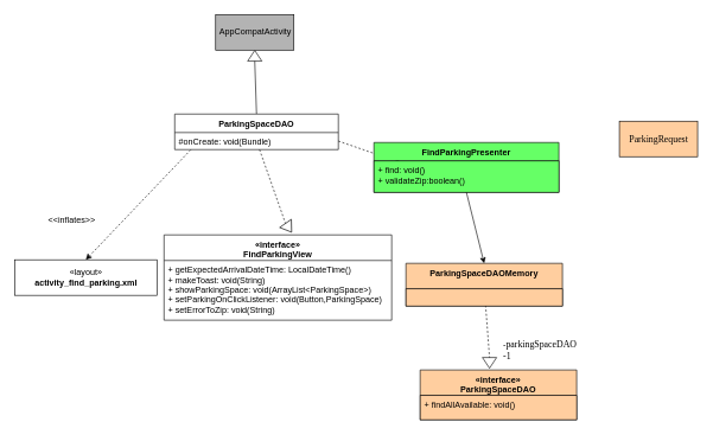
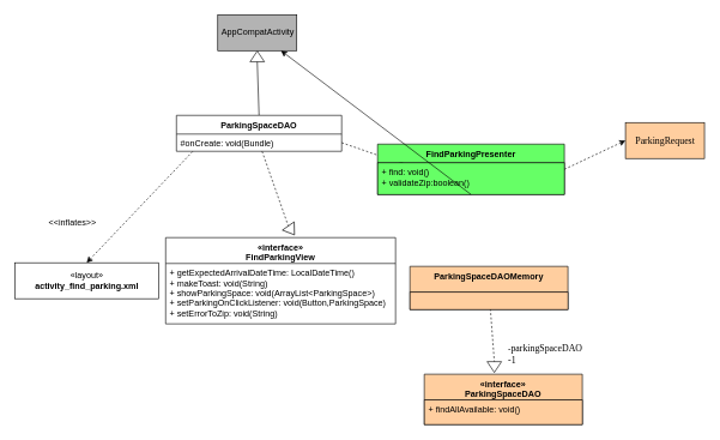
  <mxCell id="0" />
  <mxCell id="1" parent="0" />
  <mxCell id="2" value="AppCompatActivity" style="html=1;fillColor=#B3B3B3;strokeColor=#000000;" parent="1" vertex="1"><mxGeometry x="302.5" y="20" width="110" height="50" as="geometry" /></mxCell>
  <mxCell id="3" value="" style="triangle;whiteSpace=wrap;html=1;strokeColor=#000000;fillColor=#FFFFFF;rotation=-90;" parent="1" vertex="1"><mxGeometry x="350" y="68" width="15" height="20" as="geometry" /></mxCell>
  <mxCell id="4" value="" style="endArrow=none;html=1;entryX=0;entryY=0.5;entryDx=0;entryDy=0;exitX=0.5;exitY=0;exitDx=0;exitDy=0;" parent="1" source="10" target="3" edge="1"><mxGeometry width="50" height="50" relative="1" as="geometry"><mxPoint x="357.5" y="170" as="sourcePoint" /><mxPoint x="392.5" y="120" as="targetPoint" /></mxGeometry></mxCell>
  <mxCell id="5" value="" style="endArrow=classic;html=1;exitX=0.098;exitY=1.011;exitDx=0;exitDy=0;exitPerimeter=0;dashed=1;entryX=0.5;entryY=0;entryDx=0;entryDy=0;" parent="1" source="11" target="6" edge="1"><mxGeometry width="50" height="50" relative="1" as="geometry"><mxPoint x="282.5" y="340" as="sourcePoint" /><mxPoint x="252.5" y="330" as="targetPoint" /></mxGeometry></mxCell>
  <mxCell id="6" value="«layout»&lt;br&gt;&lt;b&gt;activity_find_parking.xml&lt;/b&gt;" style="html=1;strokeColor=#000000;fillColor=#FFFFFF;" parent="1" vertex="1"><mxGeometry x="20" y="365" width="200" height="50" as="geometry" /></mxCell>
  <mxCell id="7" value="" style="triangle;whiteSpace=wrap;html=1;strokeColor=#000000;fillColor=#FFFFFF;rotation=55;" parent="1" vertex="1"><mxGeometry x="397.5" y="310" width="15" height="20" as="geometry" /></mxCell>
  <mxCell id="8" value="" style="endArrow=none;html=1;entryX=0;entryY=0.5;entryDx=0;entryDy=0;dashed=1;" parent="1" source="11" target="7" edge="1"><mxGeometry width="50" height="50" relative="1" as="geometry"><mxPoint x="372.5" y="302.432" as="sourcePoint" /><mxPoint x="402.5" y="310" as="targetPoint" /></mxGeometry></mxCell>
  <mxCell id="9" value="" style="endArrow=classic;html=1;exitX=1;exitY=0.5;exitDx=0;exitDy=0;dashed=1;entryX=0.004;entryY=0.863;entryDx=0;entryDy=0;entryPerimeter=0;" parent="1" source="11" edge="1"><mxGeometry width="50" height="50" relative="1" as="geometry"><mxPoint x="535.68" y="220.004" as="sourcePoint" /><mxPoint x="563.14" y="228.438" as="targetPoint" /></mxGeometry></mxCell>
  <mxCell id="10" value="ParkingSpaceDAO" style="swimlane;fontStyle=1;align=center;verticalAlign=top;childLayout=stackLayout;horizontal=1;startSize=26;horizontalStack=0;resizeParent=1;resizeParentMax=0;resizeLast=0;collapsible=1;marginBottom=0;strokeColor=#000000;fillColor=#FFFFFF;" parent="1" vertex="1"><mxGeometry x="245" y="160" width="230" height="50" as="geometry" /></mxCell>
  <mxCell id="11" value="#onCreate: void(Bundle)" style="text;strokeColor=none;fillColor=none;align=left;verticalAlign=top;spacingLeft=4;spacingRight=4;overflow=hidden;rotatable=0;points=[[0,0.5],[1,0.5]];portConstraint=eastwest;" parent="10" vertex="1"><mxGeometry y="26" width="230" height="24" as="geometry" /></mxCell>
+ <mxCell id="12" value="" style="endArrow=classic;html=1;exitX=1;exitY=0.5;exitDx=0;exitDy=0;dashed=1;entryX=0;entryY=0.5;entryDx=0;entryDy=0;" parent="1" source="16" target="13" edge="1"><mxGeometry width="50" height="50" relative="1" as="geometry"><mxPoint x="752.5" y="212.28" as="sourcePoint" /><mxPoint x="822.5" y="190" as="targetPoint" /></mxGeometry></mxCell>
  <mxCell id="13" value="&lt;pre style=&quot;font-family: &amp;#34;consolas&amp;#34; ; font-size: 9.8pt&quot;&gt;ParkingRequest&lt;/pre&gt;" style="html=1;strokeColor=#000000;fillColor=#FFCE9F;gradientColor=none;" parent="1" vertex="1"><mxGeometry x="870" y="170" width="110" height="50" as="geometry" /></mxCell>
  <mxCell id="14" value="" style="triangle;whiteSpace=wrap;html=1;strokeColor=#000000;fillColor=#FFFFFF;rotation=90;" parent="1" vertex="1"><mxGeometry x="680" y="500" width="15" height="20" as="geometry" /></mxCell>
  <mxCell id="15" value="&amp;lt;&amp;lt;inflates&amp;gt;&amp;gt;" style="text;html=1;align=center;verticalAlign=middle;resizable=0;points=[];autosize=1;" parent="1" vertex="1"><mxGeometry x="60" y="300" width="80" height="20" as="geometry" /></mxCell>
  <mxCell id="16" value="FindParkingPresenter" style="swimlane;fontStyle=1;align=center;verticalAlign=top;childLayout=stackLayout;horizontal=1;startSize=26;horizontalStack=0;resizeParent=1;resizeParentMax=0;resizeLast=0;collapsible=1;marginBottom=0;strokeColor=#000000;fillColor=#66FF66;gradientColor=none;" parent="1" vertex="1"><mxGeometry x="525" y="200" width="260" height="70" as="geometry" /></mxCell>
  <mxCell id="17" value="+ find: void()&#10;+ validateZip:boolean()" style="text;strokeColor=#000000;fillColor=#66FF66;align=left;verticalAlign=top;spacingLeft=4;spacingRight=4;overflow=hidden;rotatable=0;points=[[0,0.5],[1,0.5]];portConstraint=eastwest;gradientColor=none;" parent="16" vertex="1"><mxGeometry y="26" width="260" height="44" as="geometry" /></mxCell>
  <mxCell id="18" value="«interface»&#10;FindParkingView&#10;" style="swimlane;fontStyle=1;align=center;verticalAlign=top;childLayout=stackLayout;horizontal=1;startSize=36;horizontalStack=0;resizeParent=1;resizeParentMax=0;resizeLast=0;collapsible=1;marginBottom=0;" parent="1" vertex="1"><mxGeometry x="230" y="330" width="320" height="120" as="geometry"><mxRectangle x="360" y="590" width="120" height="70" as="alternateBounds" /></mxGeometry></mxCell>
  <mxCell id="19" value="+ getExpectedArrivalDateTime: LocalDateTime()&#10;+ makeToast: void(String)&#10;+ showParkingSpace: void(ArrayList&lt;ParkingSpace&gt;)&#10;+ setParkingOnClickListener: void(Button,ParkingSpace)&#10;+ setErrorToZip: void(String)&#10;" style="text;align=left;verticalAlign=top;spacingLeft=4;spacingRight=4;overflow=hidden;rotatable=0;points=[[0,0.5],[1,0.5]];portConstraint=eastwest;" parent="18" vertex="1"><mxGeometry y="36" width="320" height="84" as="geometry" /></mxCell>
- <mxCell id="20" value="" style="endArrow=classic;html=1;entryX=0.5;entryY=0;entryDx=0;entryDy=0;exitX=0.5;exitY=1;exitDx=0;exitDy=0;" parent="1" source="16" target="23" edge="1"><mxGeometry width="50" height="50" relative="1" as="geometry"><mxPoint x="740" y="270" as="sourcePoint" /><mxPoint x="702.5" y="505.26" as="targetPoint" /></mxGeometry></mxCell>
+ <mxCell id="20" value="" style="endArrow=classic;html=1;exitX=0.5;exitY=1;exitDx=0;exitDy=0;" parent="1" source="16" target="2" edge="1"><mxGeometry width="50" height="50" relative="1" as="geometry"><mxPoint x="740" y="270" as="sourcePoint" /><mxPoint x="702.5" y="505.26" as="targetPoint" /></mxGeometry></mxCell>
  <mxCell id="21" value="" style="endArrow=none;html=1;dashed=1;exitX=0.509;exitY=0.958;exitDx=0;exitDy=0;exitPerimeter=0;entryX=0;entryY=0.5;entryDx=0;entryDy=0;" parent="1" source="24" target="14" edge="1"><mxGeometry width="50" height="50" relative="1" as="geometry"><mxPoint x="694.064" y="655.26" as="sourcePoint" /><mxPoint x="700" y="510" as="targetPoint" /></mxGeometry></mxCell>
  <mxCell id="22" value="-&lt;span style=&quot;font-family: &amp;#34;consolas&amp;#34; ; font-size: 9.8pt&quot;&gt;parkingSpaceDAO&lt;br&gt;-1&lt;br&gt;&lt;/span&gt;" style="text;html=1;" parent="1" vertex="1"><mxGeometry x="705" y="470" width="50" height="30" as="geometry" /></mxCell>
  <mxCell id="23" value="ParkingSpaceDAOMemory&#10;" style="swimlane;fontStyle=1;align=center;verticalAlign=top;childLayout=stackLayout;horizontal=1;startSize=36;horizontalStack=0;resizeParent=1;resizeParentMax=0;resizeLast=0;collapsible=1;marginBottom=0;strokeColor=#000000;fillColor=#FFCE9F;gradientColor=none;" parent="1" vertex="1"><mxGeometry x="570" y="370" width="220" height="60" as="geometry"><mxRectangle x="360" y="590" width="120" height="70" as="alternateBounds" /></mxGeometry></mxCell>
  <mxCell id="24" value="" style="text;strokeColor=#000000;fillColor=#FFCE9F;align=left;verticalAlign=top;spacingLeft=4;spacingRight=4;overflow=hidden;rotatable=0;points=[[0,0.5],[1,0.5]];portConstraint=eastwest;" parent="23" vertex="1"><mxGeometry y="36" width="220" height="24" as="geometry" /></mxCell>
  <mxCell id="25" value="«interface»&#10;ParkingSpaceDAO&#10;" style="swimlane;fontStyle=1;align=center;verticalAlign=top;childLayout=stackLayout;horizontal=1;startSize=36;horizontalStack=0;resizeParent=1;resizeParentMax=0;resizeLast=0;collapsible=1;marginBottom=0;strokeColor=#000000;fillColor=#FFCE9F;gradientColor=none;" parent="1" vertex="1"><mxGeometry x="590" y="520" width="220" height="70" as="geometry"><mxRectangle x="360" y="590" width="120" height="70" as="alternateBounds" /></mxGeometry></mxCell>
  <mxCell id="26" value="+ findAllAvailable: void()&#10;" style="text;strokeColor=#000000;fillColor=#FFCE9F;align=left;verticalAlign=top;spacingLeft=4;spacingRight=4;overflow=hidden;rotatable=0;points=[[0,0.5],[1,0.5]];portConstraint=eastwest;" parent="25" vertex="1"><mxGeometry y="36" width="220" height="34" as="geometry" /></mxCell>
